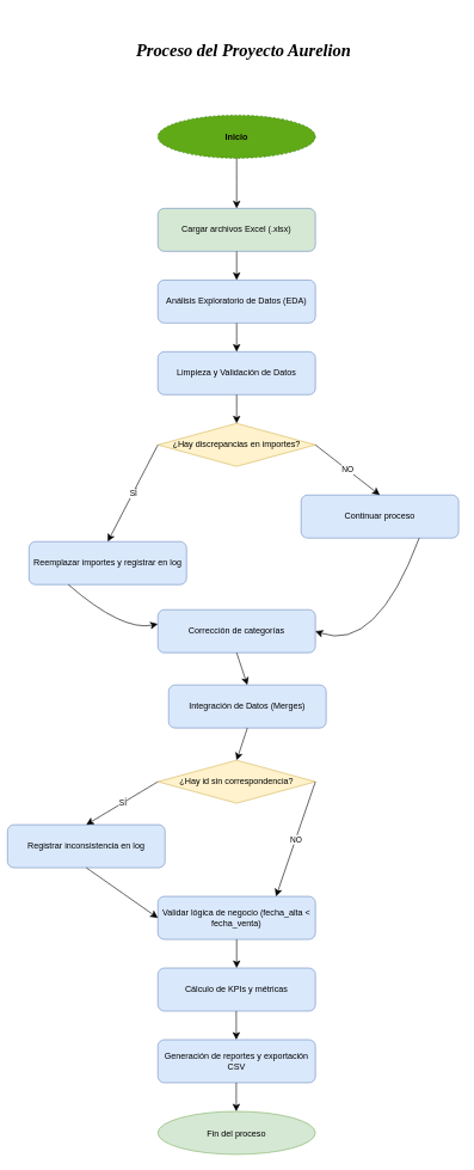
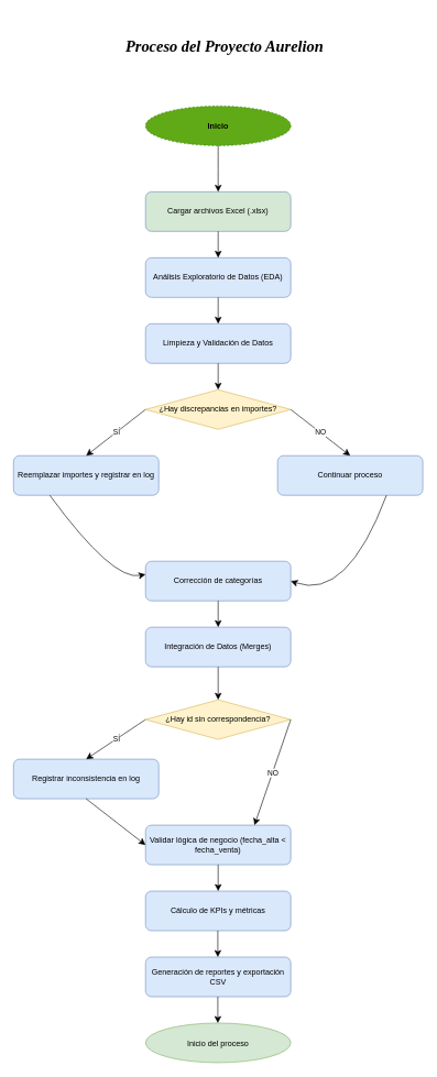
  <mxCell id="0" />
  <mxCell id="1" parent="0" />
  <mxCell id="2" value="Inicio" style="ellipse;fillColor=light-dark(#60A917,#446E2C);strokeColor=#2D7600;labelBackgroundColor=none;fontColor=default;fontStyle=1;dashed=1;" vertex="1" parent="1"><mxGeometry x="220" y="160" width="220" height="60" as="geometry" /></mxCell>
  <mxCell id="3" value="&lt;font face=&quot;Helvetica&quot;&gt;Cargar archivos Excel (.xlsx)&lt;/font&gt;" style="rounded=1;whiteSpace=wrap;html=1;fillColor=#d5e8d4;strokeColor=#6c8ebf;" vertex="1" parent="1"><mxGeometry x="220" y="290" width="220" height="60" as="geometry" /></mxCell>
  <mxCell id="4" value="Análisis Exploratorio de Datos (EDA)" style="rounded=1;whiteSpace=wrap;html=1;fillColor=#dae8fc;strokeColor=#6c8ebf;" vertex="1" parent="1"><mxGeometry x="220" y="390" width="220" height="60" as="geometry" /></mxCell>
  <mxCell id="5" value="Limpieza y Validación de Datos" style="rounded=1;whiteSpace=wrap;html=1;fillColor=#dae8fc;strokeColor=#6c8ebf;" vertex="1" parent="1"><mxGeometry x="220" y="490" width="220" height="60" as="geometry" /></mxCell>
  <mxCell id="6" value="¿Hay discrepancias en importes?" style="rhombus;whiteSpace=wrap;html=1;fillColor=#fff2cc;strokeColor=#d6b656;" vertex="1" parent="1"><mxGeometry x="220" y="590" width="220" height="60" as="geometry" /></mxCell>
- <mxCell id="7" value="Reemplazar importes y registrar en log" style="rounded=1;whiteSpace=wrap;html=1;fillColor=#dae8fc;strokeColor=#6c8ebf;" vertex="1" parent="1"><mxGeometry x="40" y="755" width="220" height="60" as="geometry" /></mxCell>
+ <mxCell id="7" value="Reemplazar importes y registrar en log" style="rounded=1;whiteSpace=wrap;html=1;fillColor=#dae8fc;strokeColor=#6c8ebf;" vertex="1" parent="1"><mxGeometry x="20" y="690" width="220" height="60" as="geometry" /></mxCell>
  <mxCell id="8" value="Continuar proceso" style="rounded=1;whiteSpace=wrap;html=1;fillColor=#dae8fc;strokeColor=#6c8ebf;" vertex="1" parent="1"><mxGeometry x="420" y="690" width="220" height="60" as="geometry" /></mxCell>
  <mxCell id="9" value="Corrección de categorías" style="rounded=1;whiteSpace=wrap;html=1;fillColor=#dae8fc;strokeColor=#6c8ebf;" vertex="1" parent="1"><mxGeometry x="220" y="850" width="220" height="60" as="geometry" /></mxCell>
- <mxCell id="10" value="Integración de Datos (Merges)" style="rounded=1;whiteSpace=wrap;html=1;fillColor=#dae8fc;strokeColor=#6c8ebf;" vertex="1" parent="1"><mxGeometry x="235" y="955" width="220" height="60" as="geometry" /></mxCell>
+ <mxCell id="10" value="Integración de Datos (Merges)" style="rounded=1;whiteSpace=wrap;html=1;fillColor=#dae8fc;strokeColor=#6c8ebf;" vertex="1" parent="1"><mxGeometry x="220" y="950" width="220" height="60" as="geometry" /></mxCell>
  <mxCell id="11" value="¿Hay id sin correspondencia?" style="rhombus;whiteSpace=wrap;html=1;fillColor=#fff2cc;strokeColor=#d6b656;" vertex="1" parent="1"><mxGeometry x="220" y="1060" width="220" height="60" as="geometry" /></mxCell>
- <mxCell id="12" value="Registrar inconsistencia en log" style="rounded=1;whiteSpace=wrap;html=1;fillColor=#dae8fc;strokeColor=#6c8ebf;" vertex="1" parent="1"><mxGeometry x="10" y="1150" width="220" height="60" as="geometry" /></mxCell>
+ <mxCell id="12" value="Registrar inconsistencia en log" style="rounded=1;whiteSpace=wrap;html=1;fillColor=#dae8fc;strokeColor=#6c8ebf;" vertex="1" parent="1"><mxGeometry x="20" y="1150" width="220" height="60" as="geometry" /></mxCell>
  <mxCell id="13" value="Validar lógica de negocio (fecha_alta &lt; fecha_venta)" style="rounded=1;whiteSpace=wrap;html=1;fillColor=#dae8fc;strokeColor=#6c8ebf;" vertex="1" parent="1"><mxGeometry x="220" y="1250" width="220" height="60" as="geometry" /></mxCell>
  <mxCell id="14" value="Cálculo de KPIs y métricas" style="rounded=1;whiteSpace=wrap;html=1;fillColor=#dae8fc;strokeColor=#6c8ebf;" vertex="1" parent="1"><mxGeometry x="220" y="1350" width="220" height="60" as="geometry" /></mxCell>
  <mxCell id="15" value="Generación de reportes y exportación CSV" style="rounded=1;whiteSpace=wrap;html=1;fillColor=#dae8fc;strokeColor=#6c8ebf;" vertex="1" parent="1"><mxGeometry x="220" y="1450" width="220" height="60" as="geometry" /></mxCell>
- <mxCell id="16" value="Fin del proceso" style="ellipse;fillColor=#d5e8d4;strokeColor=#82b366;" vertex="1" parent="1"><mxGeometry x="220" y="1550" width="220" height="60" as="geometry" /></mxCell>
+ <mxCell id="16" value="Inicio del proceso" style="ellipse;fillColor=#d5e8d4;strokeColor=#82b366;" vertex="1" parent="1"><mxGeometry x="220" y="1550" width="220" height="60" as="geometry" /></mxCell>
  <mxCell id="17" value="&lt;font style=&quot;font-size: 24px;&quot; face=&quot;Times New Roman&quot;&gt;&lt;b&gt;&lt;i&gt;Proceso del Proyecto Aurelion&lt;/i&gt;&lt;/b&gt;&lt;/font&gt;" style="text;strokeColor=none;fillColor=none;html=1;align=center;verticalAlign=middle;whiteSpace=wrap;rounded=0;fontSize=16;" vertex="1" parent="1"><mxGeometry x="145" y="20" width="390" height="100" as="geometry" /></mxCell>
  <mxCell id="18" value="" style="endArrow=classic;html=1;rounded=0;fontSize=12;startSize=8;endSize=8;curved=1;exitX=0.5;exitY=1;exitDx=0;exitDy=0;entryX=0.5;entryY=0;entryDx=0;entryDy=0;" edge="1" parent="1" source="2" target="3"><mxGeometry width="50" height="50" relative="1" as="geometry"><mxPoint x="560" y="400" as="sourcePoint" /><mxPoint x="610" y="350" as="targetPoint" /></mxGeometry></mxCell>
  <mxCell id="19" value="" style="endArrow=classic;html=1;rounded=0;fontSize=12;startSize=8;endSize=8;curved=1;exitX=0.5;exitY=1;exitDx=0;exitDy=0;entryX=0.5;entryY=0;entryDx=0;entryDy=0;" edge="1" parent="1" source="3" target="4"><mxGeometry width="50" height="50" relative="1" as="geometry"><mxPoint x="560" y="400" as="sourcePoint" /><mxPoint x="610" y="350" as="targetPoint" /></mxGeometry></mxCell>
  <mxCell id="20" value="" style="endArrow=classic;html=1;rounded=0;fontSize=12;startSize=8;endSize=8;curved=1;entryX=0.5;entryY=0;entryDx=0;entryDy=0;exitX=0.5;exitY=1;exitDx=0;exitDy=0;" edge="1" parent="1" source="4" target="5"><mxGeometry width="50" height="50" relative="1" as="geometry"><mxPoint x="340" y="450" as="sourcePoint" /><mxPoint x="390" y="400" as="targetPoint" /><Array as="points" /></mxGeometry></mxCell>
  <mxCell id="21" value="" style="endArrow=classic;html=1;rounded=0;fontSize=12;startSize=8;endSize=8;curved=1;exitX=0.5;exitY=1;exitDx=0;exitDy=0;entryX=0.5;entryY=0;entryDx=0;entryDy=0;" edge="1" parent="1" source="5" target="6"><mxGeometry width="50" height="50" relative="1" as="geometry"><mxPoint x="490" y="580" as="sourcePoint" /><mxPoint x="540" y="530" as="targetPoint" /></mxGeometry></mxCell>
  <mxCell id="22" value="" style="endArrow=classic;html=1;rounded=0;fontSize=12;startSize=8;endSize=8;curved=1;exitX=0;exitY=0.5;exitDx=0;exitDy=0;entryX=0.5;entryY=0;entryDx=0;entryDy=0;" edge="1" parent="1" source="6" target="7"><mxGeometry relative="1" as="geometry"><mxPoint x="60" y="550" as="sourcePoint" /><mxPoint x="160" y="550" as="targetPoint" /></mxGeometry></mxCell>
  <mxCell id="23" value="SÍ" style="edgeLabel;resizable=0;html=1;;align=center;verticalAlign=middle;" connectable="0" vertex="1" parent="22"><mxGeometry relative="1" as="geometry" /></mxCell>
  <mxCell id="24" value="No" style="endArrow=classic;html=1;rounded=0;fontSize=12;startSize=8;endSize=8;curved=1;exitX=1;exitY=0.5;exitDx=0;exitDy=0;entryX=0.5;entryY=0;entryDx=0;entryDy=0;" edge="1" parent="1" source="6" target="8"><mxGeometry relative="1" as="geometry"><mxPoint x="390" y="630" as="sourcePoint" /><mxPoint x="490" y="630" as="targetPoint" /></mxGeometry></mxCell>
  <mxCell id="25" value="NO" style="edgeLabel;resizable=0;html=1;;align=center;verticalAlign=middle;" connectable="0" vertex="1" parent="24"><mxGeometry relative="1" as="geometry" /></mxCell>
  <mxCell id="26" value="" style="curved=1;endArrow=classic;html=1;rounded=0;fontSize=12;startSize=8;endSize=8;exitX=0.25;exitY=1;exitDx=0;exitDy=0;" edge="1" parent="1" source="7"><mxGeometry width="50" height="50" relative="1" as="geometry"><mxPoint x="170" y="920" as="sourcePoint" /><mxPoint x="220" y="870" as="targetPoint" /><Array as="points"><mxPoint x="170" y="880" /></Array></mxGeometry></mxCell>
  <mxCell id="27" value="" style="curved=1;endArrow=classic;html=1;rounded=0;fontSize=12;startSize=8;endSize=8;exitX=0.75;exitY=1;exitDx=0;exitDy=0;entryX=1;entryY=0.5;entryDx=0;entryDy=0;" edge="1" parent="1" source="8" target="9"><mxGeometry width="50" height="50" relative="1" as="geometry"><mxPoint x="430" y="780" as="sourcePoint" /><mxPoint x="575" y="900" as="targetPoint" /><Array as="points"><mxPoint x="525" y="910" /></Array></mxGeometry></mxCell>
  <mxCell id="28" value="" style="endArrow=classic;html=1;rounded=0;fontSize=12;startSize=8;endSize=8;curved=1;exitX=0.5;exitY=1;exitDx=0;exitDy=0;entryX=0.5;entryY=0;entryDx=0;entryDy=0;" edge="1" parent="1" source="10" target="11"><mxGeometry width="50" height="50" relative="1" as="geometry"><mxPoint x="505" y="1060" as="sourcePoint" /><mxPoint x="555" y="1010" as="targetPoint" /></mxGeometry></mxCell>
  <mxCell id="29" value="" style="endArrow=classic;html=1;rounded=0;fontSize=12;startSize=8;endSize=8;curved=1;entryX=0.5;entryY=0;entryDx=0;entryDy=0;exitX=0;exitY=0.5;exitDx=0;exitDy=0;" edge="1" parent="1" source="11" target="12"><mxGeometry relative="1" as="geometry"><mxPoint x="40" y="1080" as="sourcePoint" /><mxPoint x="140" y="1080" as="targetPoint" /></mxGeometry></mxCell>
  <mxCell id="30" value="SÍ" style="edgeLabel;resizable=0;html=1;;align=center;verticalAlign=middle;" connectable="0" vertex="1" parent="29"><mxGeometry relative="1" as="geometry" /></mxCell>
  <mxCell id="31" value="" style="endArrow=classic;html=1;rounded=0;fontSize=12;startSize=8;endSize=8;curved=1;exitX=1;exitY=0.5;exitDx=0;exitDy=0;entryX=0.75;entryY=0;entryDx=0;entryDy=0;" edge="1" parent="1" source="11" target="13"><mxGeometry relative="1" as="geometry"><mxPoint x="400" y="1140" as="sourcePoint" /><mxPoint x="500" y="1140" as="targetPoint" /></mxGeometry></mxCell>
  <mxCell id="32" value="NO" style="edgeLabel;resizable=0;html=1;;align=center;verticalAlign=middle;" connectable="0" vertex="1" parent="31"><mxGeometry relative="1" as="geometry" /></mxCell>
  <mxCell id="33" value="" style="endArrow=classic;html=1;rounded=0;fontSize=12;startSize=8;endSize=8;curved=1;entryX=0.5;entryY=0;entryDx=0;entryDy=0;exitX=0.5;exitY=1;exitDx=0;exitDy=0;" edge="1" parent="1" source="13" target="14"><mxGeometry width="50" height="50" relative="1" as="geometry"><mxPoint x="90" y="1350" as="sourcePoint" /><mxPoint x="140" y="1300" as="targetPoint" /></mxGeometry></mxCell>
  <mxCell id="34" value="" style="endArrow=classic;html=1;rounded=0;fontSize=12;startSize=8;endSize=8;curved=1;entryX=0.5;entryY=0;entryDx=0;entryDy=0;exitX=0.5;exitY=1;exitDx=0;exitDy=0;" edge="1" parent="1"><mxGeometry width="50" height="50" relative="1" as="geometry"><mxPoint x="329.5" y="1410" as="sourcePoint" /><mxPoint x="329.5" y="1450" as="targetPoint" /></mxGeometry></mxCell>
  <mxCell id="35" value="" style="endArrow=classic;html=1;rounded=0;fontSize=12;startSize=8;endSize=8;curved=1;entryX=0.5;entryY=0;entryDx=0;entryDy=0;exitX=0.5;exitY=1;exitDx=0;exitDy=0;" edge="1" parent="1"><mxGeometry width="50" height="50" relative="1" as="geometry"><mxPoint x="329.5" y="1510" as="sourcePoint" /><mxPoint x="329.5" y="1550" as="targetPoint" /></mxGeometry></mxCell>
  <mxCell id="36" value="" style="endArrow=classic;html=1;rounded=0;fontSize=12;startSize=8;endSize=8;curved=1;entryX=0;entryY=0.5;entryDx=0;entryDy=0;exitX=0.5;exitY=1;exitDx=0;exitDy=0;" edge="1" parent="1" source="12" target="13"><mxGeometry width="50" height="50" relative="1" as="geometry"><mxPoint x="105" y="1340" as="sourcePoint" /><mxPoint x="155" y="1290" as="targetPoint" /></mxGeometry></mxCell>
  <mxCell id="37" value="" style="endArrow=classic;html=1;rounded=0;fontSize=12;startSize=8;endSize=8;curved=1;entryX=0.5;entryY=0;entryDx=0;entryDy=0;exitX=0.5;exitY=1;exitDx=0;exitDy=0;" edge="1" parent="1" source="9" target="10"><mxGeometry width="50" height="50" relative="1" as="geometry"><mxPoint x="90" y="990" as="sourcePoint" /><mxPoint x="140" y="940" as="targetPoint" /></mxGeometry></mxCell>
